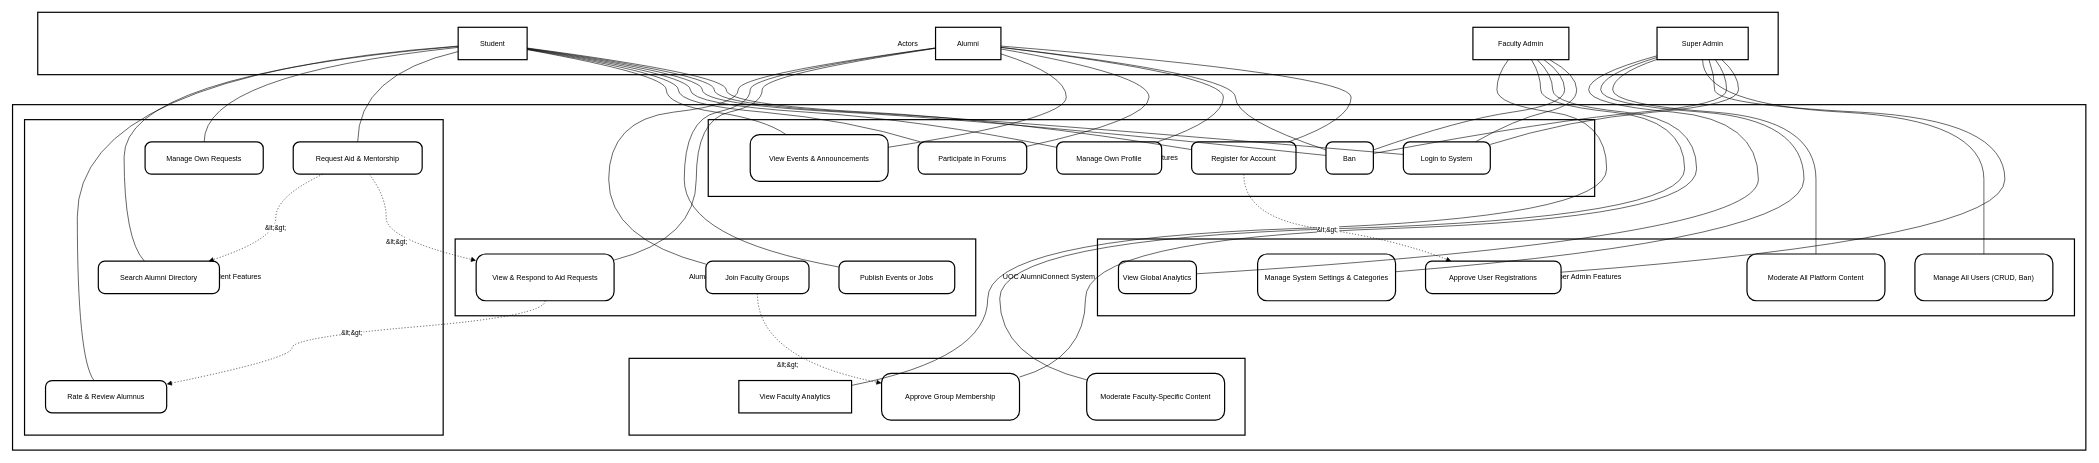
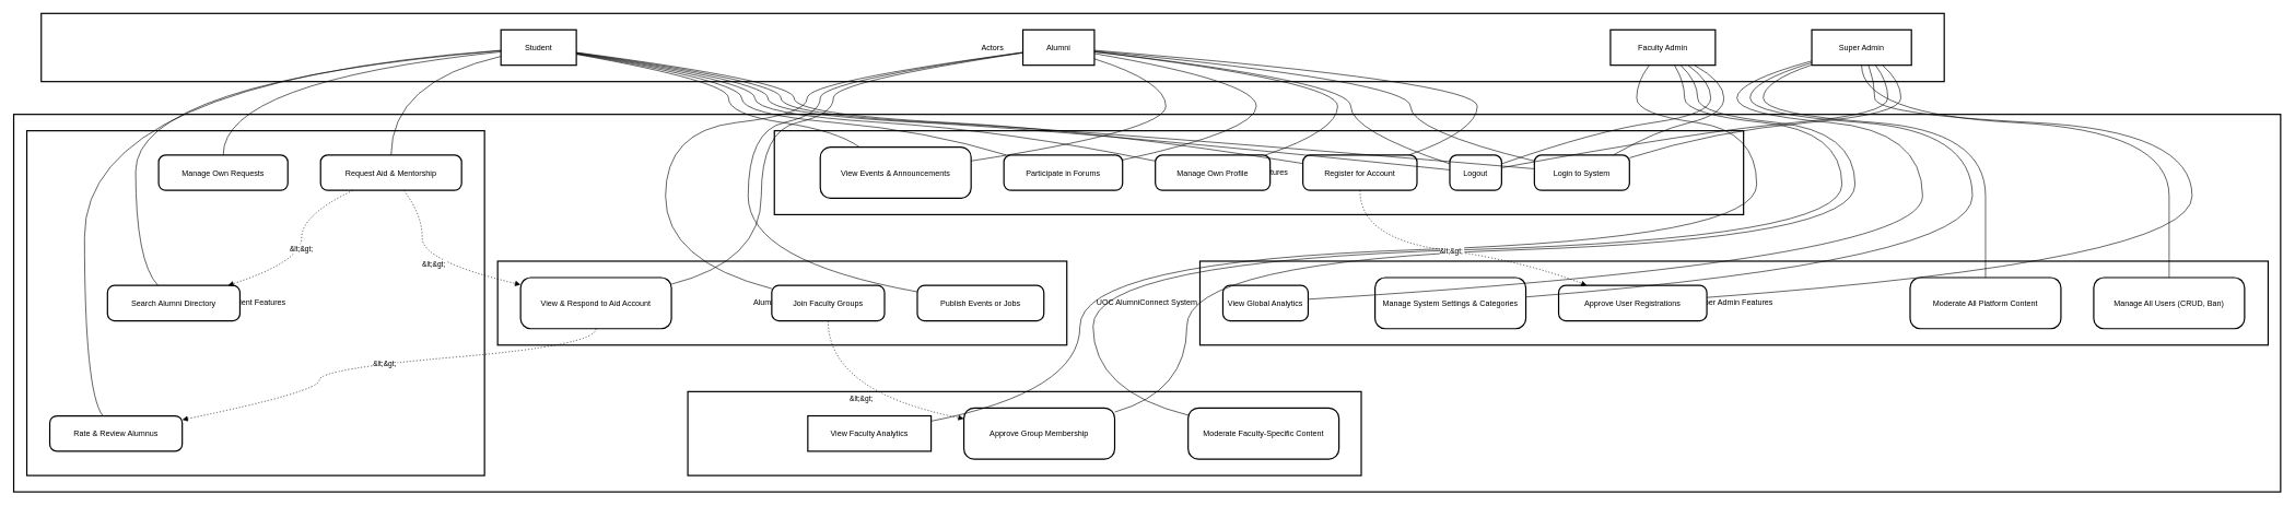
  <mxCell id="0" />
  <mxCell id="1" parent="0" />
  <mxCell id="2" value="UOC AlumniConnect System" style="whiteSpace=wrap;strokeWidth=2;" vertex="1" parent="1"><mxGeometry y="174" width="3457" height="576" as="geometry" x="20" /></mxCell>
  <mxCell id="3" value="Super Admin Features" style="whiteSpace=wrap;strokeWidth=2;" vertex="1" parent="1"><mxGeometry x="1829" y="398" width="1629" height="128" as="geometry" /></mxCell>
  <mxCell id="4" value="Faculty Admin Features" style="whiteSpace=wrap;strokeWidth=2;" vertex="1" parent="1"><mxGeometry x="1048" y="597" width="1027" height="128" as="geometry" /></mxCell>
  <mxCell id="5" value="Alumni Features" style="whiteSpace=wrap;strokeWidth=2;" vertex="1" parent="1"><mxGeometry x="758" y="398" width="868" height="128" as="geometry" /></mxCell>
  <mxCell id="6" value="Student Features" style="whiteSpace=wrap;strokeWidth=2;" vertex="1" parent="1"><mxGeometry x="40" y="199" width="698" height="526" as="geometry" /></mxCell>
  <mxCell id="7" value="Shared Features" style="whiteSpace=wrap;strokeWidth=2;" vertex="1" parent="1"><mxGeometry x="1180" y="199" width="1478" height="128" as="geometry" /></mxCell>
  <mxCell id="8" value="Actors" style="whiteSpace=wrap;strokeWidth=2;" vertex="1" parent="1"><mxGeometry x="62" y="20" width="2902" height="104" as="geometry" /></mxCell>
  <mxCell id="9" value="Student" style="whiteSpace=wrap;strokeWidth=2;" vertex="1" parent="1"><mxGeometry x="763" y="45" width="115" height="54" as="geometry" /></mxCell>
  <mxCell id="10" value="Alumni" style="whiteSpace=wrap;strokeWidth=2;" vertex="1" parent="1"><mxGeometry x="1559" y="45" width="109" height="54" as="geometry" /></mxCell>
  <mxCell id="11" value="Faculty Admin" style="whiteSpace=wrap;strokeWidth=2;" vertex="1" parent="1"><mxGeometry x="2455" y="45" width="160" height="54" as="geometry" /></mxCell>
  <mxCell id="12" value="Super Admin" style="whiteSpace=wrap;strokeWidth=2;" vertex="1" parent="1"><mxGeometry x="2762" y="45" width="152" height="54" as="geometry" /></mxCell>
  <mxCell id="13" value="Register for Account" style="rounded=1;arcSize=20;strokeWidth=2" vertex="1" parent="1"><mxGeometry x="1986" y="236" width="174" height="54" as="geometry" /></mxCell>
  <mxCell id="14" value="Login to System" style="rounded=1;arcSize=20;strokeWidth=2" vertex="1" parent="1"><mxGeometry x="2339" y="236" width="145" height="54" as="geometry" /></mxCell>
- <mxCell id="15" value="Ban" style="rounded=1;arcSize=20;strokeWidth=2" vertex="1" parent="1"><mxGeometry x="2210" y="236" width="79" height="54" as="geometry" /></mxCell>
+ <mxCell id="15" value="Logout" style="rounded=1;arcSize=20;strokeWidth=2" vertex="1" parent="1"><mxGeometry x="2210" y="236" width="79" height="54" as="geometry" /></mxCell>
  <mxCell id="16" value="Manage Own Profile" style="rounded=1;arcSize=20;strokeWidth=2" vertex="1" parent="1"><mxGeometry x="1761" y="236" width="175" height="54" as="geometry" /></mxCell>
  <mxCell id="17" value="Participate in Forums" style="rounded=1;arcSize=20;strokeWidth=2" vertex="1" parent="1"><mxGeometry x="1530" y="236" width="181" height="54" as="geometry" /></mxCell>
  <mxCell id="18" value="View Events &amp; Announcements" style="rounded=1;arcSize=20;strokeWidth=2" vertex="1" parent="1"><mxGeometry x="1250" y="224" width="230" height="78" as="geometry" /></mxCell>
  <mxCell id="19" value="Request Aid &amp; Mentorship" style="rounded=1;arcSize=20;strokeWidth=2" vertex="1" parent="1"><mxGeometry x="488" y="236" width="215" height="54" as="geometry" /></mxCell>
  <mxCell id="20" value="Manage Own Requests" style="rounded=1;arcSize=20;strokeWidth=2" vertex="1" parent="1"><mxGeometry x="241" y="236" width="197" height="54" as="geometry" /></mxCell>
  <mxCell id="21" value="Search Alumni Directory" style="rounded=1;arcSize=20;strokeWidth=2" vertex="1" parent="1"><mxGeometry x="163" y="435" width="202" height="54" as="geometry" /></mxCell>
  <mxCell id="22" value="Rate &amp; Review Alumnus" style="rounded=1;arcSize=20;strokeWidth=2" vertex="1" parent="1"><mxGeometry x="75" y="634" width="202" height="54" as="geometry" /></mxCell>
- <mxCell id="23" value="View &amp; Respond to Aid Requests" style="rounded=1;arcSize=20;strokeWidth=2" vertex="1" parent="1"><mxGeometry x="793" y="423" width="230" height="78" as="geometry" /></mxCell>
+ <mxCell id="23" value="View &amp; Respond to Aid Account" style="rounded=1;arcSize=20;strokeWidth=2" vertex="1" parent="1"><mxGeometry x="793" y="423" width="230" height="78" as="geometry" /></mxCell>
  <mxCell id="24" value="Publish Events or Jobs" style="rounded=1;arcSize=20;strokeWidth=2" vertex="1" parent="1"><mxGeometry x="1398" y="435" width="193" height="54" as="geometry" /></mxCell>
  <mxCell id="25" value="Join Faculty Groups" style="rounded=1;arcSize=20;strokeWidth=2" vertex="1" parent="1"><mxGeometry x="1176" y="435" width="172" height="54" as="geometry" /></mxCell>
  <mxCell id="26" value="Approve Group Membership" style="rounded=1;arcSize=20;strokeWidth=2" vertex="1" parent="1"><mxGeometry x="1469" y="622" width="230" height="78" as="geometry" /></mxCell>
  <mxCell id="27" value="Moderate Faculty-Specific Content" style="rounded=1;arcSize=20;strokeWidth=2" vertex="1" parent="1"><mxGeometry x="1811" y="622" width="230" height="78" as="geometry" /></mxCell>
  <mxCell id="28" value="View Faculty Analytics" style="arcSize=20;strokeWidth=2;rounded=0;" vertex="1" parent="1"><mxGeometry x="1231" y="634" width="188" height="54" as="geometry" /></mxCell>
  <mxCell id="29" value="Approve User Registrations" style="rounded=1;arcSize=20;strokeWidth=2" vertex="1" parent="1"><mxGeometry x="2376" y="435" width="226" height="54" as="geometry" /></mxCell>
  <mxCell id="30" value="Manage All Users (CRUD, Ban)" style="rounded=1;arcSize=20;strokeWidth=2" vertex="1" parent="1"><mxGeometry x="3192" y="423" width="230" height="78" as="geometry" /></mxCell>
  <mxCell id="31" value="Moderate All Platform Content" style="rounded=1;arcSize=20;strokeWidth=2" vertex="1" parent="1"><mxGeometry x="2912" y="423" width="230" height="78" as="geometry" /></mxCell>
  <mxCell id="32" value="Manage System Settings &amp; Categories" style="rounded=1;arcSize=20;strokeWidth=2" vertex="1" parent="1"><mxGeometry x="2096" y="423" width="230" height="78" as="geometry" /></mxCell>
  <mxCell id="33" value="View Global Analytics" style="rounded=1;arcSize=20;strokeWidth=2" vertex="1" parent="1"><mxGeometry x="1864" y="435" width="130" height="54" as="geometry" /></mxCell>
  <mxCell id="34" value="" style="curved=1;startArrow=none;endArrow=none;exitX=1;exitY=0.64;entryX=0;entryY=0.24;rounded=0;" edge="1" parent="1" source="9" target="13"><mxGeometry relative="1" as="geometry"><Array as="points"><mxPoint x="1210" y="124" /><mxPoint x="1210" y="174" /><mxPoint x="1679" y="199" /></Array></mxGeometry></mxCell>
  <mxCell id="35" value="" style="curved=1;startArrow=none;endArrow=none;exitX=1;exitY=0.58;entryX=0.93;entryY=0;rounded=0;" edge="1" parent="1" source="10" target="13"><mxGeometry relative="1" as="geometry"><Array as="points"><mxPoint x="2252" y="124" /><mxPoint x="2252" y="199" /></Array></mxGeometry></mxCell>
  <mxCell id="36" value="" style="curved=1;startArrow=none;endArrow=none;exitX=1;exitY=0.65;entryX=0;entryY=0.39;rounded=0;" edge="1" parent="1" source="9" target="14"><mxGeometry relative="1" as="geometry"><Array as="points"><mxPoint x="1190" y="124" /><mxPoint x="1190" y="174" /><mxPoint x="1659" y="199" /></Array></mxGeometry></mxCell>
+ <mxCell id="37" value="" style="curved=1;startArrow=none;endArrow=none;exitX=1;exitY=0.6;entryX=0;entryY=0.17;rounded=0;" edge="1" parent="1" source="10" target="14"><mxGeometry relative="1" as="geometry"><Array as="points"><mxPoint x="2150" y="124" /><mxPoint x="2150" y="199" /></Array></mxGeometry></mxCell>
  <mxCell id="38" value="" style="curved=1;startArrow=none;endArrow=none;exitX=0.8;exitY=1;entryX=0.83;entryY=0;rounded=0;" edge="1" parent="1" source="11" target="14"><mxGeometry relative="1" as="geometry"><Array as="points"><mxPoint x="2628" y="124" /><mxPoint x="2628" y="174" /><mxPoint x="2524" y="199" /></Array></mxGeometry></mxCell>
  <mxCell id="39" value="" style="curved=1;startArrow=none;endArrow=none;exitX=0.71;exitY=1;entryX=1;entryY=0.08;rounded=0;" edge="1" parent="1" source="12" target="14"><mxGeometry relative="1" as="geometry"><Array as="points"><mxPoint x="2898" y="124" /><mxPoint x="2898" y="174" /><mxPoint x="2614" y="199" /></Array></mxGeometry></mxCell>
  <mxCell id="40" value="" style="curved=1;startArrow=none;endArrow=none;exitX=1;exitY=0.66;entryX=0;entryY=0.42;rounded=0;" edge="1" parent="1" source="9" target="15"><mxGeometry relative="1" as="geometry"><Array as="points"><mxPoint x="1170" y="124" /><mxPoint x="1170" y="174" /><mxPoint x="1639" y="199" /></Array></mxGeometry></mxCell>
  <mxCell id="41" value="" style="curved=1;startArrow=none;endArrow=none;exitX=1;exitY=0.62;entryX=0;entryY=0.25;rounded=0;" edge="1" parent="1" source="10" target="15"><mxGeometry relative="1" as="geometry"><Array as="points"><mxPoint x="2059" y="124" /><mxPoint x="2059" y="199" /></Array></mxGeometry></mxCell>
  <mxCell id="42" value="" style="curved=1;startArrow=none;endArrow=none;exitX=0.74;exitY=1;entryX=1;entryY=0.25;rounded=0;" edge="1" parent="1" source="11" target="15"><mxGeometry relative="1" as="geometry"><Array as="points"><mxPoint x="2608" y="124" /><mxPoint x="2608" y="174" /><mxPoint x="2433" y="199" /></Array></mxGeometry></mxCell>
  <mxCell id="43" value="" style="curved=1;startArrow=none;endArrow=none;exitX=0.64;exitY=1;entryX=1;entryY=0.36;rounded=0;" edge="1" parent="1" source="12" target="15"><mxGeometry relative="1" as="geometry"><Array as="points"><mxPoint x="2878" y="124" /><mxPoint x="2878" y="174" /><mxPoint x="2594" y="199" /></Array></mxGeometry></mxCell>
  <mxCell id="44" value="" style="curved=1;startArrow=none;endArrow=none;exitX=1;exitY=0.67;entryX=0;entryY=0.17;rounded=0;" edge="1" parent="1" source="9" target="16"><mxGeometry relative="1" as="geometry"><Array as="points"><mxPoint x="1150" y="124" /><mxPoint x="1150" y="174" /><mxPoint x="1537" y="199" /></Array></mxGeometry></mxCell>
  <mxCell id="45" value="" style="curved=1;startArrow=none;endArrow=none;exitX=1;exitY=0.62;entryX=0.96;entryY=0;rounded=0;" edge="1" parent="1" source="10" target="16"><mxGeometry relative="1" as="geometry"><Array as="points"><mxPoint x="2039" y="124" /><mxPoint x="2039" y="199" /></Array></mxGeometry></mxCell>
  <mxCell id="46" value="" style="curved=1;startArrow=none;endArrow=none;exitX=1;exitY=0.68;entryX=0.02;entryY=0;rounded=0;" edge="1" parent="1" source="9" target="17"><mxGeometry relative="1" as="geometry"><Array as="points"><mxPoint x="1130" y="124" /><mxPoint x="1130" y="174" /><mxPoint x="1413" y="199" /></Array></mxGeometry></mxCell>
  <mxCell id="47" value="" style="curved=1;startArrow=none;endArrow=none;exitX=1;exitY=0.67;entryX=1;entryY=0.14;rounded=0;" edge="1" parent="1" source="10" target="17"><mxGeometry relative="1" as="geometry"><Array as="points"><mxPoint x="1915" y="124" /><mxPoint x="1915" y="199" /></Array></mxGeometry></mxCell>
  <mxCell id="48" value="" style="curved=1;startArrow=none;endArrow=none;exitX=1;exitY=0.69;entryX=0.26;entryY=0;rounded=0;" edge="1" parent="1" source="9" target="18"><mxGeometry relative="1" as="geometry"><Array as="points"><mxPoint x="1110" y="124" /><mxPoint x="1110" y="174" /><mxPoint x="1275" y="199" /></Array></mxGeometry></mxCell>
  <mxCell id="49" value="" style="curved=1;startArrow=none;endArrow=none;exitX=1;exitY=0.82;entryX=1;entryY=0.27;rounded=0;" edge="1" parent="1" source="10" target="18"><mxGeometry relative="1" as="geometry"><Array as="points"><mxPoint x="1777" y="124" /><mxPoint x="1777" y="199" /></Array></mxGeometry></mxCell>
  <mxCell id="50" value="" style="curved=1;startArrow=none;endArrow=none;exitX=0;exitY=0.75;entryX=0.5;entryY=0;rounded=0;" edge="1" parent="1" source="9" target="19"><mxGeometry relative="1" as="geometry"><Array as="points"><mxPoint x="596" y="124" /></Array></mxGeometry></mxCell>
  <mxCell id="51" value="" style="curved=1;startArrow=none;endArrow=none;exitX=0;exitY=0.62;entryX=0.5;entryY=0;rounded=0;" edge="1" parent="1" source="9" target="20"><mxGeometry relative="1" as="geometry"><Array as="points"><mxPoint x="339" y="124" /></Array></mxGeometry></mxCell>
  <mxCell id="52" value="" style="curved=1;startArrow=none;endArrow=none;exitX=0;exitY=0.59;entryX=0.38;entryY=0;rounded=0;" edge="1" parent="1" source="9" target="21"><mxGeometry relative="1" as="geometry"><Array as="points"><mxPoint x="206" y="124" /><mxPoint x="206" y="398" /></Array></mxGeometry></mxCell>
  <mxCell id="53" value="" style="curved=1;startArrow=none;endArrow=none;exitX=0;exitY=0.58;entryX=0.4;entryY=0;rounded=0;" edge="1" parent="1" source="9" target="22"><mxGeometry relative="1" as="geometry"><Array as="points"><mxPoint x="128" y="124" /><mxPoint x="128" y="597" /></Array></mxGeometry></mxCell>
  <mxCell id="54" value="" style="curved=1;startArrow=none;endArrow=none;exitX=0;exitY=0.65;entryX=1;entryY=0.13;rounded=0;" edge="1" parent="1" source="10" target="23"><mxGeometry relative="1" as="geometry"><Array as="points"><mxPoint x="1270" y="124" /><mxPoint x="1270" y="174" /><mxPoint x="1160" y="199" /><mxPoint x="1160" y="398" /></Array></mxGeometry></mxCell>
  <mxCell id="55" value="" style="curved=1;startArrow=none;endArrow=none;exitX=0;exitY=0.64;entryX=0;entryY=0.18;rounded=0;" edge="1" parent="1" source="10" target="24"><mxGeometry relative="1" as="geometry"><Array as="points"><mxPoint x="1250" y="124" /><mxPoint x="1250" y="174" /><mxPoint x="1140" y="199" /><mxPoint x="1140" y="398" /></Array></mxGeometry></mxCell>
  <mxCell id="56" value="" style="curved=1;startArrow=none;endArrow=none;exitX=0;exitY=0.64;entryX=0;entryY=0.09;rounded=0;" edge="1" parent="1" source="10" target="25"><mxGeometry relative="1" as="geometry"><Array as="points"><mxPoint x="1230" y="124" /><mxPoint x="1230" y="174" /><mxPoint x="1014" y="199" /><mxPoint x="1014" y="398" /></Array></mxGeometry></mxCell>
  <mxCell id="57" value="" style="curved=1;startArrow=none;endArrow=none;exitX=0.67;exitY=1;entryX=1;entryY=0.08;rounded=0;" edge="1" parent="1" source="11" target="26"><mxGeometry relative="1" as="geometry"><Array as="points"><mxPoint x="2588" y="124" /><mxPoint x="2588" y="174" /><mxPoint x="2828" y="199" /><mxPoint x="2828" y="363" /><mxPoint x="1809" y="398" /><mxPoint x="1809" y="597" /></Array></mxGeometry></mxCell>
  <mxCell id="58" value="" style="curved=1;startArrow=none;endArrow=none;exitX=0.61;exitY=1;entryX=0;entryY=0.14;rounded=0;" edge="1" parent="1" source="11" target="27"><mxGeometry relative="1" as="geometry"><Array as="points"><mxPoint x="2568" y="124" /><mxPoint x="2568" y="174" /><mxPoint x="2808" y="199" /><mxPoint x="2808" y="363" /><mxPoint x="1666" y="398" /><mxPoint x="1666" y="597" /></Array></mxGeometry></mxCell>
  <mxCell id="59" value="" style="curved=1;startArrow=none;endArrow=none;exitX=0.37;exitY=1;entryX=1;entryY=0.15;rounded=0;" edge="1" parent="1" source="11" target="28"><mxGeometry relative="1" as="geometry"><Array as="points"><mxPoint x="2495" y="124" /><mxPoint x="2495" y="174" /><mxPoint x="2678" y="199" /><mxPoint x="2678" y="363" /><mxPoint x="1646" y="398" /><mxPoint x="1646" y="597" /></Array></mxGeometry></mxCell>
  <mxCell id="60" value="" style="curved=1;startArrow=none;endArrow=none;exitX=0.57;exitY=1;entryX=1;entryY=0.34;rounded=0;" edge="1" parent="1" source="12" target="29"><mxGeometry relative="1" as="geometry"><Array as="points"><mxPoint x="2858" y="124" /><mxPoint x="2858" y="174" /><mxPoint x="3342" y="199" /><mxPoint x="3342" y="398" /></Array></mxGeometry></mxCell>
  <mxCell id="61" value="" style="curved=1;startArrow=none;endArrow=none;exitX=0.5;exitY=1;entryX=0.5;entryY=0;rounded=0;" edge="1" parent="1" source="12" target="30"><mxGeometry relative="1" as="geometry"><Array as="points"><mxPoint x="2838" y="174" /><mxPoint x="3307" y="199" /><mxPoint x="3307" y="398" /></Array></mxGeometry></mxCell>
  <mxCell id="62" value="" style="curved=1;startArrow=none;endArrow=none;exitX=0;exitY=0.99;entryX=0.5;entryY=0;rounded=0;" edge="1" parent="1" source="12" target="31"><mxGeometry relative="1" as="geometry"><Array as="points"><mxPoint x="2688" y="124" /><mxPoint x="2688" y="174" /><mxPoint x="3027" y="199" /><mxPoint x="3027" y="398" /></Array></mxGeometry></mxCell>
  <mxCell id="63" value="" style="curved=1;startArrow=none;endArrow=none;exitX=0;exitY=0.93;entryX=1;entryY=0.38;rounded=0;" edge="1" parent="1" source="12" target="32"><mxGeometry relative="1" as="geometry"><Array as="points"><mxPoint x="2668" y="124" /><mxPoint x="2668" y="174" /><mxPoint x="3007" y="199" /><mxPoint x="3007" y="398" /></Array></mxGeometry></mxCell>
  <mxCell id="64" value="" style="curved=1;startArrow=none;endArrow=none;exitX=0;exitY=0.88;entryX=1;entryY=0.39;rounded=0;" edge="1" parent="1" source="12" target="33"><mxGeometry relative="1" as="geometry"><Array as="points"><mxPoint x="2648" y="124" /><mxPoint x="2648" y="174" /><mxPoint x="2931" y="199" /><mxPoint x="2931" y="398" /></Array></mxGeometry></mxCell>
  <mxCell id="65" value="&amp;lt;&amp;gt;" style="curved=1;dashed=1;dashPattern=2 3;startArrow=none;endArrow=block;exitX=0.5;exitY=1;entryX=0.19;entryY=0;rounded=0;" edge="1" parent="1" source="13" target="29"><mxGeometry relative="1" as="geometry"><Array as="points"><mxPoint x="2073" y="363" /><mxPoint x="2325" y="398" /></Array></mxGeometry></mxCell>
  <mxCell id="66" value="&amp;lt;&amp;gt;" style="curved=1;dashed=1;dashPattern=2 3;startArrow=none;endArrow=block;exitX=0.5;exitY=1;entryX=0;entryY=0.21;rounded=0;" edge="1" parent="1" source="25" target="26"><mxGeometry relative="1" as="geometry"><Array as="points"><mxPoint x="1262" y="597" /></Array></mxGeometry></mxCell>
  <mxCell id="67" value="&amp;lt;&amp;gt;" style="curved=1;dashed=1;dashPattern=2 3;startArrow=none;endArrow=block;exitX=0.59;exitY=1;entryX=0;entryY=0.14;rounded=0;" edge="1" parent="1" source="19" target="23"><mxGeometry relative="1" as="geometry"><Array as="points"><mxPoint x="643" y="327" /><mxPoint x="643" y="398" /></Array></mxGeometry></mxCell>
  <mxCell id="68" value="&amp;lt;&amp;gt;" style="curved=1;dashed=1;dashPattern=2 3;startArrow=none;endArrow=block;exitX=0.5;exitY=1;entryX=1;entryY=0.11;rounded=0;" edge="1" parent="1" source="23" target="22"><mxGeometry relative="1" as="geometry"><Array as="points"><mxPoint x="908" y="526" /><mxPoint x="486" y="562" /><mxPoint x="486" y="597" /></Array></mxGeometry></mxCell>
  <mxCell id="69" value="&amp;lt;&amp;gt;" style="curved=1;dashed=1;dashPattern=2 3;startArrow=none;endArrow=block;exitX=0.23;exitY=1;entryX=0.91;entryY=0;rounded=0;" edge="1" parent="1" source="19" target="21"><mxGeometry relative="1" as="geometry"><Array as="points"><mxPoint x="459" y="327" /><mxPoint x="459" y="398" /></Array></mxGeometry></mxCell>
